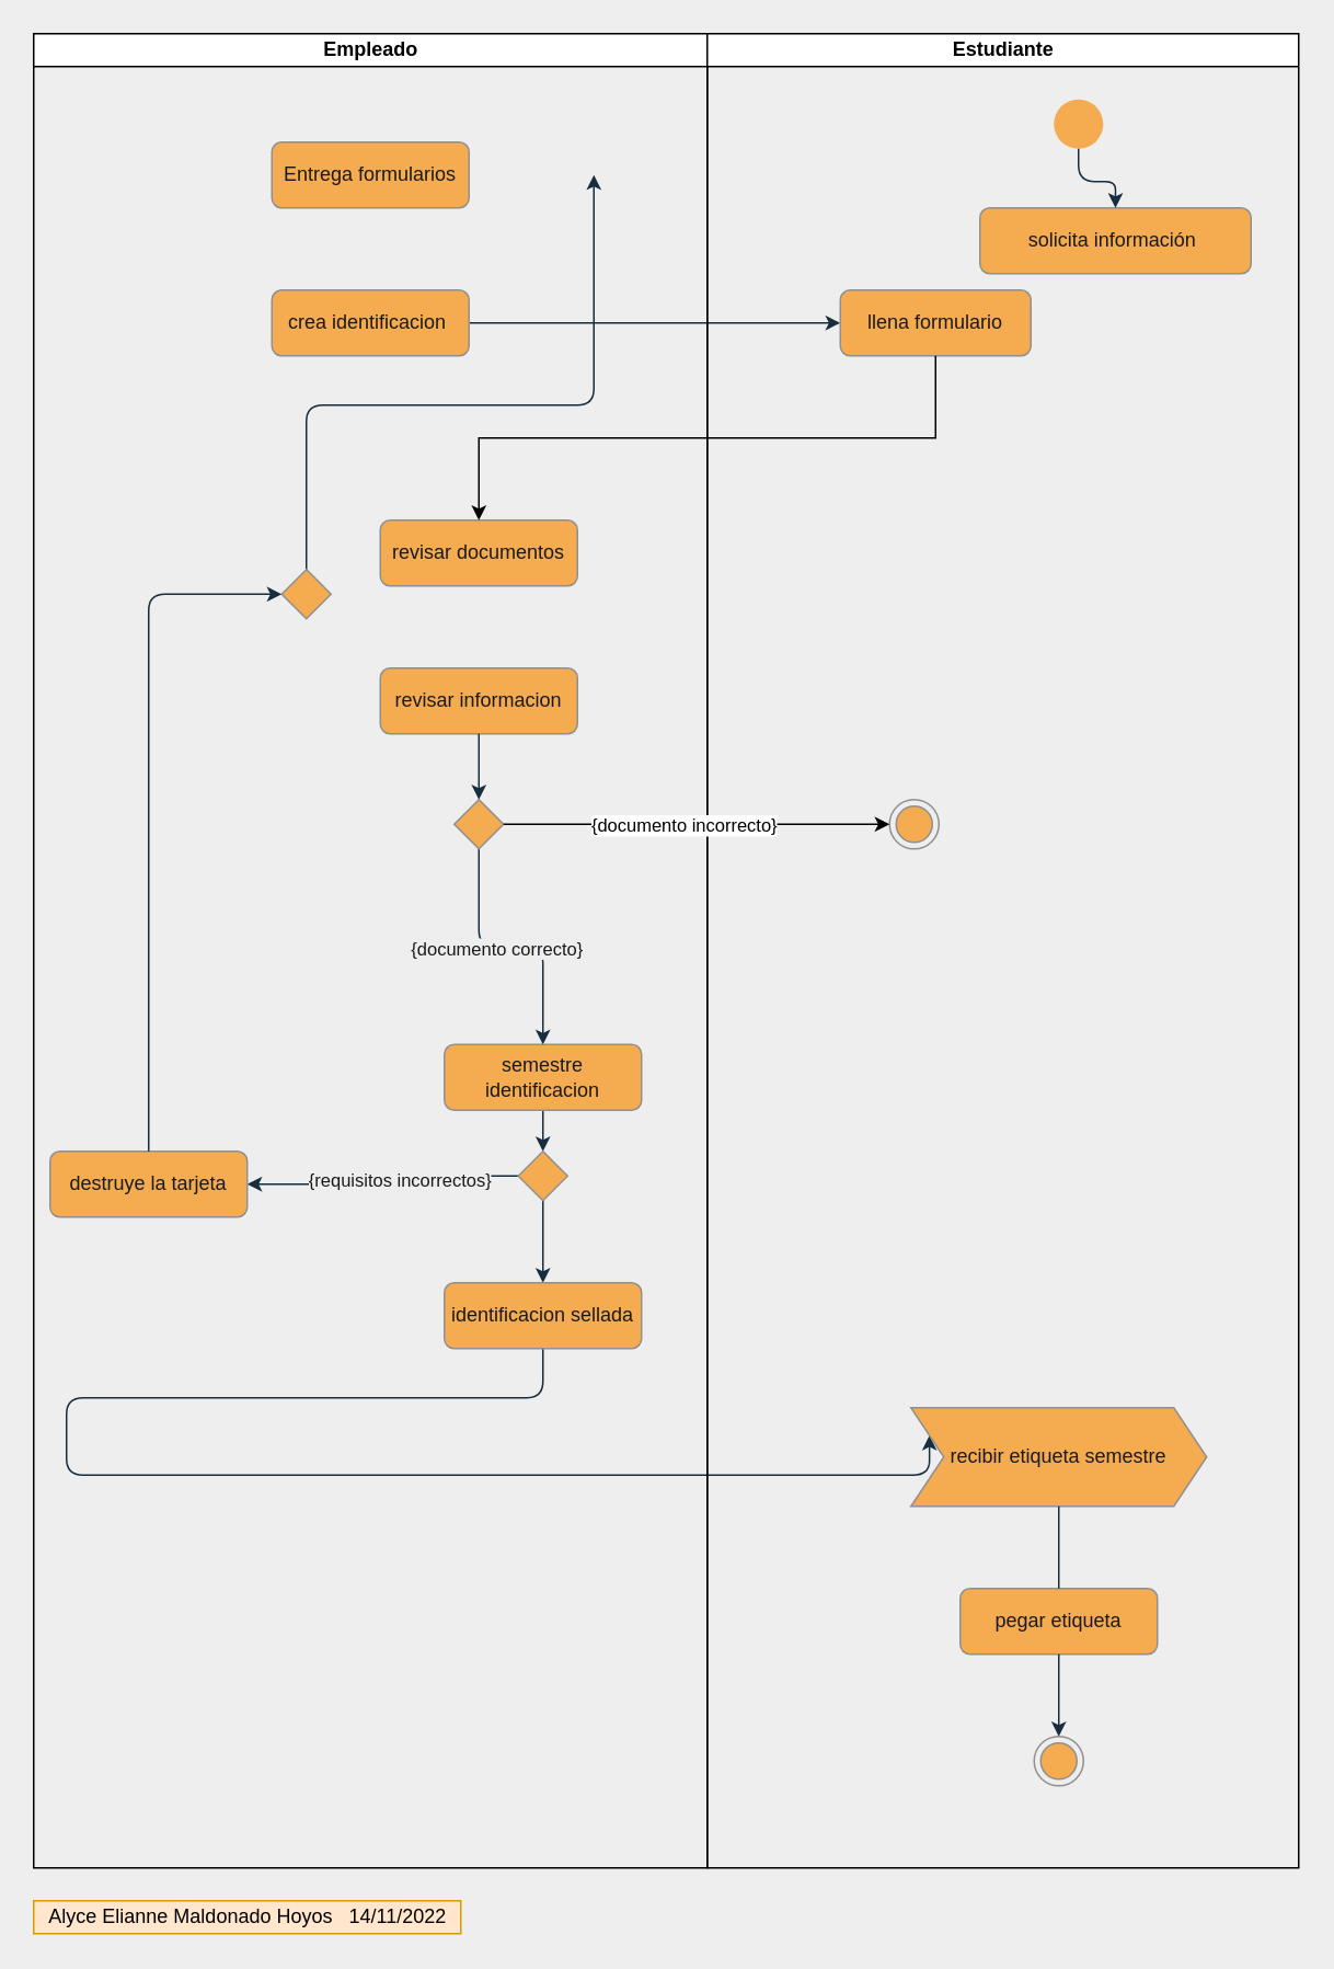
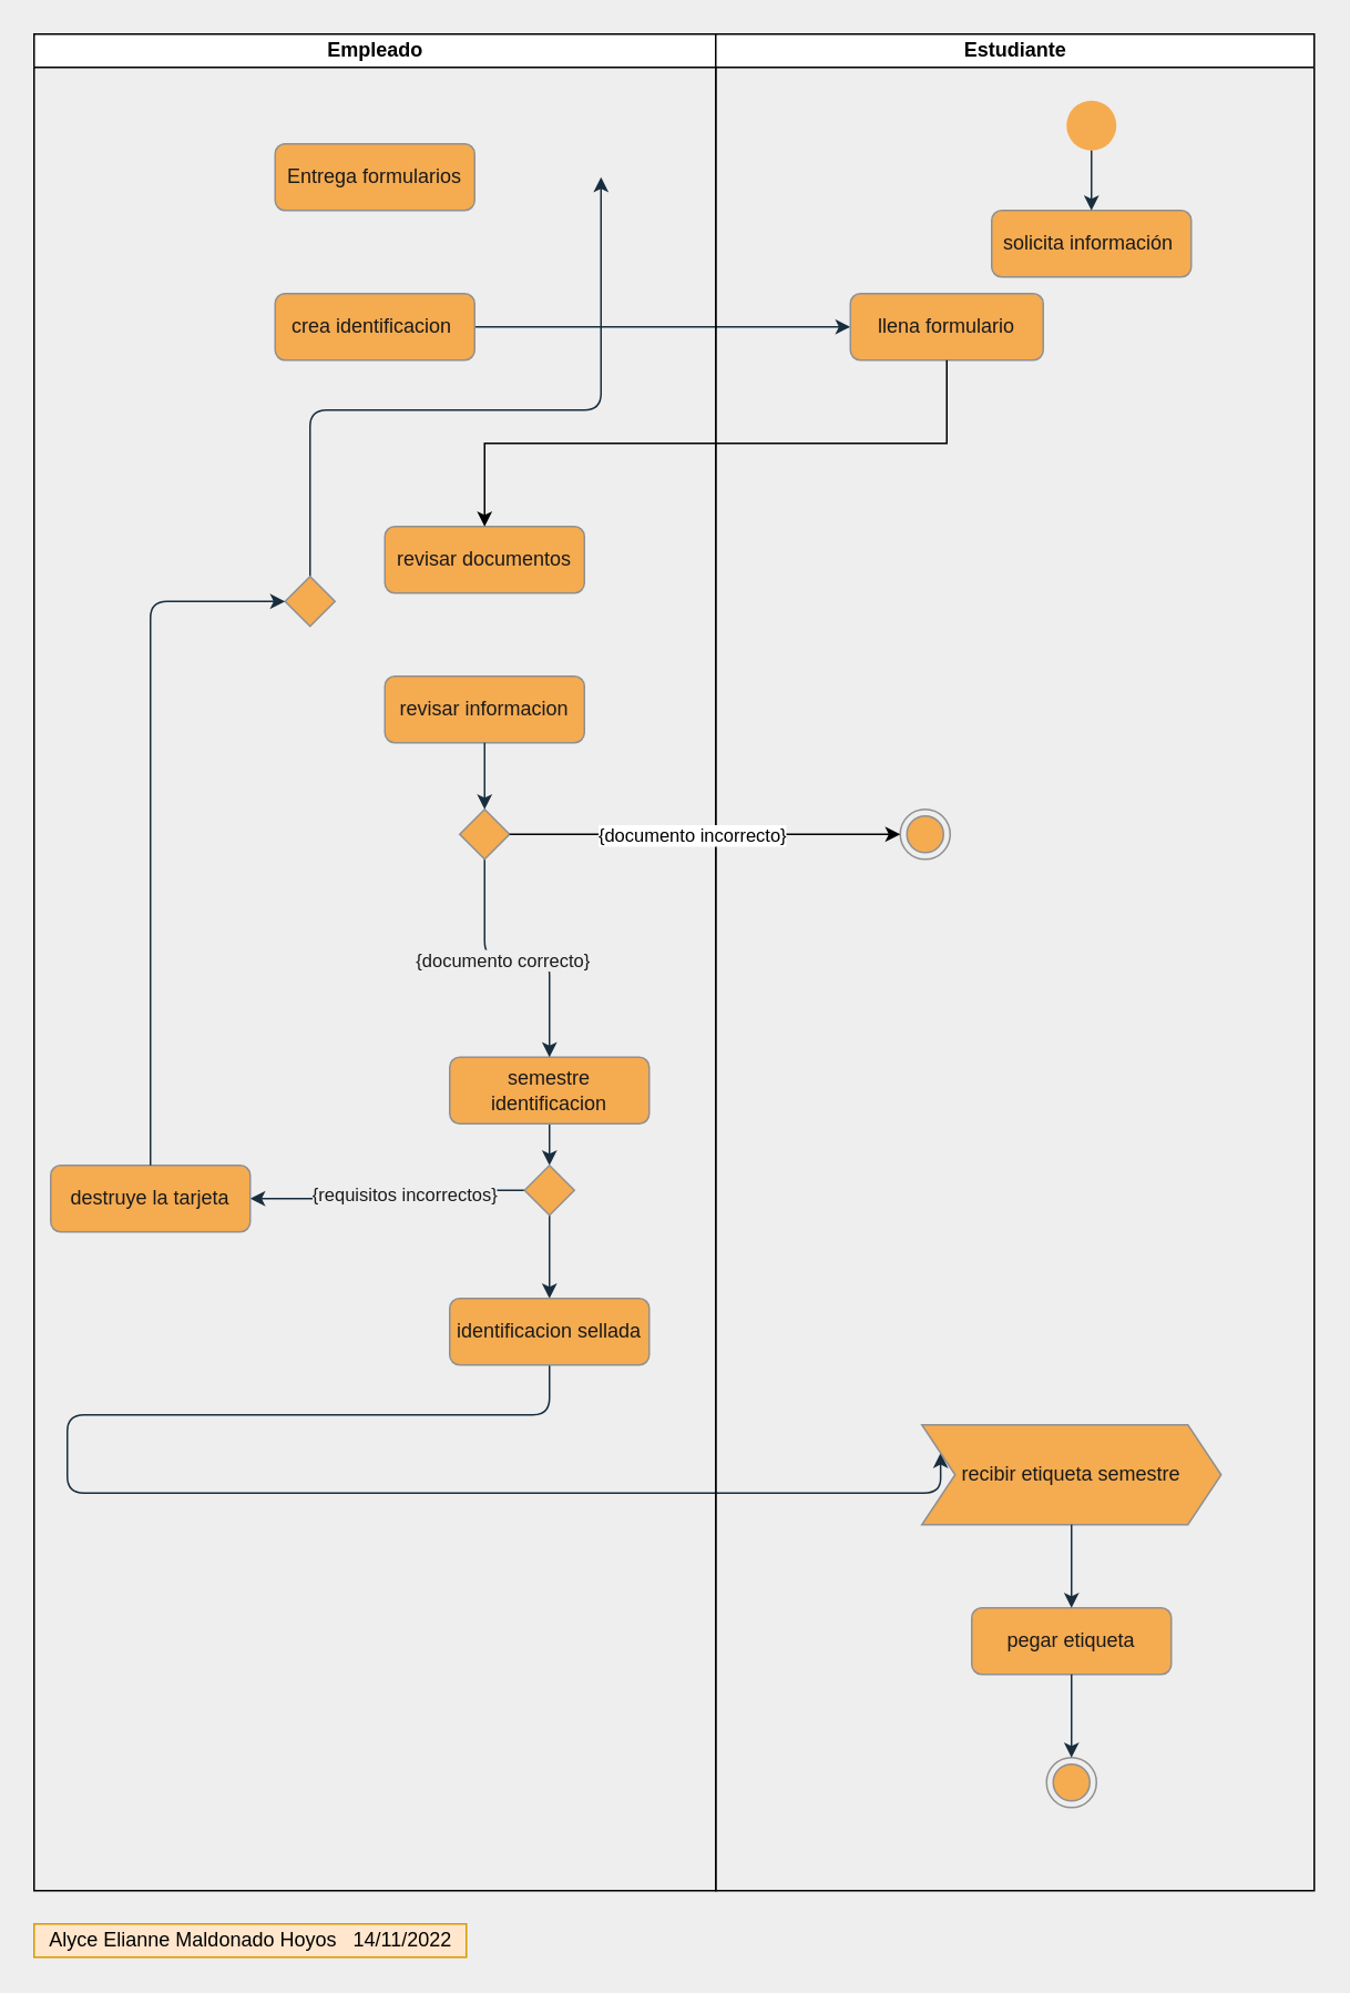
  <mxCell id="0" />
  <mxCell id="1" parent="0" />
  <mxCell id="2" style="edgeStyle=orthogonalEdgeStyle;curved=0;rounded=1;sketch=0;orthogonalLoop=1;jettySize=auto;html=1;entryX=0;entryY=0.5;entryDx=0;entryDy=0;strokeColor=#182E3E;fontColor=#1A1A1A;labelBackgroundColor=#EEEEEE;" parent="1" source="16" target="28" edge="1"><mxGeometry relative="1" as="geometry"><Array as="points" /></mxGeometry></mxCell>
  <mxCell id="3" style="edgeStyle=orthogonalEdgeStyle;curved=0;rounded=1;sketch=0;orthogonalLoop=1;jettySize=auto;html=1;exitX=0.5;exitY=1;exitDx=0;exitDy=0;entryX=0.5;entryY=0;entryDx=0;entryDy=0;strokeColor=#182E3E;fontColor=#1A1A1A;labelBackgroundColor=#EEEEEE;" parent="1" source="4" target="10" edge="1"><mxGeometry relative="1" as="geometry" /></mxCell>
  <mxCell id="4" value="semestre identificacion" style="rounded=1;whiteSpace=wrap;html=1;fontSize=12;glass=0;strokeWidth=1;shadow=0;fillColor=#F5AB50;strokeColor=#909090;fontColor=#1A1A1A;" parent="1" vertex="1"><mxGeometry x="270" y="635" width="120" height="40" as="geometry" /></mxCell>
  <mxCell id="5" style="edgeStyle=orthogonalEdgeStyle;curved=0;rounded=1;sketch=0;orthogonalLoop=1;jettySize=auto;html=1;entryX=0.5;entryY=0;entryDx=0;entryDy=0;strokeColor=#182E3E;fontColor=#1A1A1A;labelBackgroundColor=#EEEEEE;" parent="1" source="22" target="4" edge="1"><mxGeometry relative="1" as="geometry" /></mxCell>
  <mxCell id="6" value="{documento correcto}" style="edgeLabel;html=1;align=center;verticalAlign=middle;resizable=0;points=[];fontColor=#1A1A1A;labelBackgroundColor=#EEEEEE;" parent="5" vertex="1" connectable="0"><mxGeometry x="-0.233" relative="1" as="geometry"><mxPoint x="8.79" y="0.52" as="offset" /></mxGeometry></mxCell>
  <mxCell id="7" style="edgeStyle=orthogonalEdgeStyle;curved=0;rounded=1;sketch=0;orthogonalLoop=1;jettySize=auto;html=1;strokeColor=#182E3E;fontColor=#1A1A1A;entryX=1;entryY=0.5;entryDx=0;entryDy=0;labelBackgroundColor=#EEEEEE;" parent="1" source="10" target="18" edge="1"><mxGeometry relative="1" as="geometry"><mxPoint x="510" y="715" as="targetPoint" /></mxGeometry></mxCell>
  <mxCell id="8" value="{requisitos incorrectos}" style="edgeLabel;html=1;align=center;verticalAlign=middle;resizable=0;points=[];fontColor=#1A1A1A;labelBackgroundColor=#EEEEEE;" parent="7" vertex="1" connectable="0"><mxGeometry x="-0.144" y="2" relative="1" as="geometry"><mxPoint as="offset" /></mxGeometry></mxCell>
  <mxCell id="9" style="edgeStyle=orthogonalEdgeStyle;curved=0;rounded=1;sketch=0;orthogonalLoop=1;jettySize=auto;html=1;entryX=0.5;entryY=0;entryDx=0;entryDy=0;strokeColor=#182E3E;fontColor=#1A1A1A;" parent="1" source="10" target="13" edge="1"><mxGeometry relative="1" as="geometry" /></mxCell>
  <mxCell id="10" value="" style="rhombus;rounded=0;sketch=0;strokeColor=#909090;fillColor=#F5AB50;fontColor=#1A1A1A;" parent="1" vertex="1"><mxGeometry x="315" y="700" width="30" height="30" as="geometry" /></mxCell>
  <mxCell id="11" style="edgeStyle=orthogonalEdgeStyle;curved=0;rounded=1;sketch=0;orthogonalLoop=1;jettySize=auto;html=1;exitX=0.5;exitY=0;exitDx=0;exitDy=0;strokeColor=#182E3E;fontColor=#1A1A1A;" parent="1" source="17" edge="1"><mxGeometry relative="1" as="geometry"><mxPoint x="361" y="106" as="targetPoint" /><Array as="points"><mxPoint x="186" y="246" /><mxPoint x="361" y="246" /></Array></mxGeometry></mxCell>
  <mxCell id="12" style="edgeStyle=orthogonalEdgeStyle;curved=0;rounded=1;sketch=0;orthogonalLoop=1;jettySize=auto;html=1;exitX=0.5;exitY=1;exitDx=0;exitDy=0;entryX=0;entryY=0.25;entryDx=0;entryDy=0;strokeColor=#182E3E;fontColor=#1A1A1A;" parent="1" source="13" target="30" edge="1"><mxGeometry relative="1" as="geometry"><Array as="points"><mxPoint x="330" y="850" /><mxPoint x="40" y="850" /><mxPoint x="40" y="897" /></Array></mxGeometry></mxCell>
  <mxCell id="13" value="identificacion sellada" style="rounded=1;whiteSpace=wrap;html=1;fontSize=12;glass=0;strokeWidth=1;shadow=0;fillColor=#F5AB50;strokeColor=#909090;fontColor=#1A1A1A;" parent="1" vertex="1"><mxGeometry x="270" y="780" width="120" height="40" as="geometry" /></mxCell>
  <mxCell id="14" value="Empleado" style="swimlane;html=1;startSize=20;" parent="1" vertex="1"><mxGeometry x="20" y="20" width="410" height="1116" as="geometry" /></mxCell>
  <mxCell id="15" value="Entrega formularios" style="rounded=1;whiteSpace=wrap;html=1;fontSize=12;glass=0;strokeWidth=1;shadow=0;fillColor=#F5AB50;strokeColor=#909090;fontColor=#1A1A1A;" parent="14" vertex="1"><mxGeometry x="145" y="66" width="120" height="40" as="geometry" /></mxCell>
  <mxCell id="16" value="crea identificacion&amp;nbsp;" style="rounded=1;whiteSpace=wrap;html=1;fontSize=12;glass=0;strokeWidth=1;shadow=0;fillColor=#F5AB50;strokeColor=#909090;fontColor=#1A1A1A;" parent="14" vertex="1"><mxGeometry x="145" y="156" width="120" height="40" as="geometry" /></mxCell>
  <mxCell id="17" value="" style="rhombus;fillColor=#F5AB50;strokeColor=#909090;fontColor=#1A1A1A;" parent="14" vertex="1"><mxGeometry x="151" y="326.0" width="30" height="30" as="geometry" /></mxCell>
  <mxCell id="18" value="destruye la tarjeta" style="rounded=1;whiteSpace=wrap;html=1;fontSize=12;glass=0;strokeWidth=1;shadow=0;fillColor=#F5AB50;strokeColor=#909090;fontColor=#1A1A1A;" parent="14" vertex="1"><mxGeometry x="10" y="680" width="120" height="40" as="geometry" /></mxCell>
  <mxCell id="19" style="edgeStyle=orthogonalEdgeStyle;curved=0;rounded=1;sketch=0;orthogonalLoop=1;jettySize=auto;html=1;strokeColor=#182E3E;fontColor=#1A1A1A;labelBackgroundColor=#EEEEEE;exitX=0.5;exitY=0;exitDx=0;exitDy=0;entryX=0;entryY=0.5;entryDx=0;entryDy=0;" parent="14" source="18" target="17" edge="1"><mxGeometry relative="1" as="geometry"><mxPoint x="550" y="200.0" as="targetPoint" /></mxGeometry></mxCell>
  <mxCell id="20" value="revisar documentos" style="rounded=1;whiteSpace=wrap;html=1;fontSize=12;glass=0;strokeWidth=1;shadow=0;fillColor=#F5AB50;strokeColor=#909090;fontColor=#1A1A1A;" parent="14" vertex="1"><mxGeometry x="211" y="296" width="120" height="40" as="geometry" /></mxCell>
  <mxCell id="21" value="revisar informacion" style="rounded=1;whiteSpace=wrap;html=1;fontSize=12;glass=0;strokeWidth=1;shadow=0;fillColor=#F5AB50;strokeColor=#909090;fontColor=#1A1A1A;" parent="14" vertex="1"><mxGeometry x="211" y="386" width="120" height="40" as="geometry" /></mxCell>
  <mxCell id="22" value="" style="rhombus;rounded=0;sketch=0;strokeColor=#909090;fillColor=#F5AB50;fontColor=#1A1A1A;" parent="14" vertex="1"><mxGeometry x="256" y="466" width="30" height="30" as="geometry" /></mxCell>
  <mxCell id="23" style="edgeStyle=orthogonalEdgeStyle;curved=0;rounded=1;sketch=0;orthogonalLoop=1;jettySize=auto;html=1;entryX=0.5;entryY=0;entryDx=0;entryDy=0;strokeColor=#182E3E;fontColor=#1A1A1A;labelBackgroundColor=#EEEEEE;" parent="14" source="21" target="22" edge="1"><mxGeometry relative="1" as="geometry" /></mxCell>
  <mxCell id="24" value="Estudiante" style="swimlane;html=1;startSize=20;" parent="1" vertex="1"><mxGeometry x="430" y="20" width="360" height="1116" as="geometry" /></mxCell>
  <mxCell id="25" value="" style="ellipse;fillColor=#F5AB50;strokeColor=none;fontColor=#1A1A1A;" parent="24" vertex="1"><mxGeometry x="211" y="40" width="30" height="30" as="geometry" /></mxCell>
- <mxCell id="26" value="solicita información&amp;nbsp;" style="rounded=1;whiteSpace=wrap;html=1;fontSize=12;glass=0;strokeWidth=1;shadow=0;fillColor=#F5AB50;strokeColor=#909090;fontColor=#1A1A1A;" parent="24" vertex="1"><mxGeometry x="166" y="106" width="165" height="40" as="geometry" /></mxCell>
+ <mxCell id="26" value="solicita información&amp;nbsp;" style="rounded=1;whiteSpace=wrap;html=1;fontSize=12;glass=0;strokeWidth=1;shadow=0;fillColor=#F5AB50;strokeColor=#909090;fontColor=#1A1A1A;" parent="24" vertex="1"><mxGeometry x="166" y="106" width="120" height="40" as="geometry" /></mxCell>
  <mxCell id="27" style="edgeStyle=orthogonalEdgeStyle;curved=0;rounded=1;sketch=0;orthogonalLoop=1;jettySize=auto;html=1;entryX=0.5;entryY=0;entryDx=0;entryDy=0;strokeColor=#182E3E;fontColor=#1A1A1A;labelBackgroundColor=#EEEEEE;" parent="24" source="25" target="26" edge="1"><mxGeometry relative="1" as="geometry" /></mxCell>
  <mxCell id="28" value="llena formulario" style="rounded=1;whiteSpace=wrap;html=1;fontSize=12;glass=0;strokeWidth=1;shadow=0;fillColor=#F5AB50;strokeColor=#909090;fontColor=#1A1A1A;" parent="24" vertex="1"><mxGeometry x="81" y="156" width="116" height="40" as="geometry" /></mxCell>
  <mxCell id="29" value="" style="ellipse;html=1;shape=endState;fillColor=#F5AB50;strokeColor=#909090;rounded=0;sketch=0;fontColor=#1A1A1A;" parent="24" vertex="1"><mxGeometry x="111" y="466" width="30" height="30" as="geometry" /></mxCell>
  <mxCell id="30" value="recibir etiqueta semestre" style="shape=step;perimeter=stepPerimeter;whiteSpace=wrap;html=1;fixedSize=1;rounded=0;sketch=0;strokeColor=#909090;fillColor=#F5AB50;fontColor=#1A1A1A;" parent="24" vertex="1"><mxGeometry x="124" y="836" width="180" height="60" as="geometry" /></mxCell>
  <mxCell id="31" value="pegar etiqueta" style="rounded=1;whiteSpace=wrap;html=1;fontSize=12;glass=0;strokeWidth=1;shadow=0;fillColor=#F5AB50;strokeColor=#909090;fontColor=#1A1A1A;" parent="24" vertex="1"><mxGeometry x="154" y="946" width="120" height="40" as="geometry" /></mxCell>
- <mxCell id="32" style="edgeStyle=orthogonalEdgeStyle;curved=0;rounded=1;sketch=0;orthogonalLoop=1;jettySize=auto;html=1;exitX=0.5;exitY=1;exitDx=0;exitDy=0;entryX=0.5;entryY=0;entryDx=0;entryDy=0;strokeColor=#182E3E;fontColor=#1A1A1A;endArrow=none;" parent="24" source="30" target="31" edge="1"><mxGeometry relative="1" as="geometry" /></mxCell>
+ <mxCell id="32" style="edgeStyle=orthogonalEdgeStyle;curved=0;rounded=1;sketch=0;orthogonalLoop=1;jettySize=auto;html=1;exitX=0.5;exitY=1;exitDx=0;exitDy=0;entryX=0.5;entryY=0;entryDx=0;entryDy=0;strokeColor=#182E3E;fontColor=#1A1A1A;" parent="24" source="30" target="31" edge="1"><mxGeometry relative="1" as="geometry" /></mxCell>
  <mxCell id="33" value="" style="ellipse;html=1;shape=endState;fillColor=#F5AB50;strokeColor=#909090;rounded=0;sketch=0;fontColor=#1A1A1A;" parent="24" vertex="1"><mxGeometry x="199" y="1036" width="30" height="30" as="geometry" /></mxCell>
  <mxCell id="34" style="edgeStyle=orthogonalEdgeStyle;curved=0;rounded=1;sketch=0;orthogonalLoop=1;jettySize=auto;html=1;exitX=0.5;exitY=1;exitDx=0;exitDy=0;entryX=0.5;entryY=0;entryDx=0;entryDy=0;strokeColor=#182E3E;fontColor=#1A1A1A;" parent="24" source="31" target="33" edge="1"><mxGeometry relative="1" as="geometry" /></mxCell>
  <mxCell id="35" style="edgeStyle=orthogonalEdgeStyle;rounded=0;orthogonalLoop=1;jettySize=auto;html=1;entryX=0.5;entryY=0;entryDx=0;entryDy=0;exitX=0.5;exitY=1;exitDx=0;exitDy=0;" edge="1" parent="1" source="28" target="20"><mxGeometry relative="1" as="geometry" /></mxCell>
  <mxCell id="36" style="edgeStyle=orthogonalEdgeStyle;rounded=0;orthogonalLoop=1;jettySize=auto;html=1;entryX=0;entryY=0.5;entryDx=0;entryDy=0;" edge="1" parent="1" source="22" target="29"><mxGeometry relative="1" as="geometry" /></mxCell>
  <mxCell id="37" value="{documento incorrecto}" style="edgeLabel;html=1;align=center;verticalAlign=middle;resizable=0;points=[];" vertex="1" connectable="0" parent="36"><mxGeometry x="-0.257" y="1" relative="1" as="geometry"><mxPoint x="22" y="1" as="offset" /></mxGeometry></mxCell>
  <mxCell id="38" value="Alyce Elianne Maldonado Hoyos&amp;nbsp; &amp;nbsp;14/11/2022" style="text;html=1;align=center;verticalAlign=middle;resizable=0;points=[];autosize=1;fillColor=#ffe6cc;strokeColor=#d79b00;" vertex="1" parent="1"><mxGeometry x="20" y="1156" width="260" height="20" as="geometry" /></mxCell>
